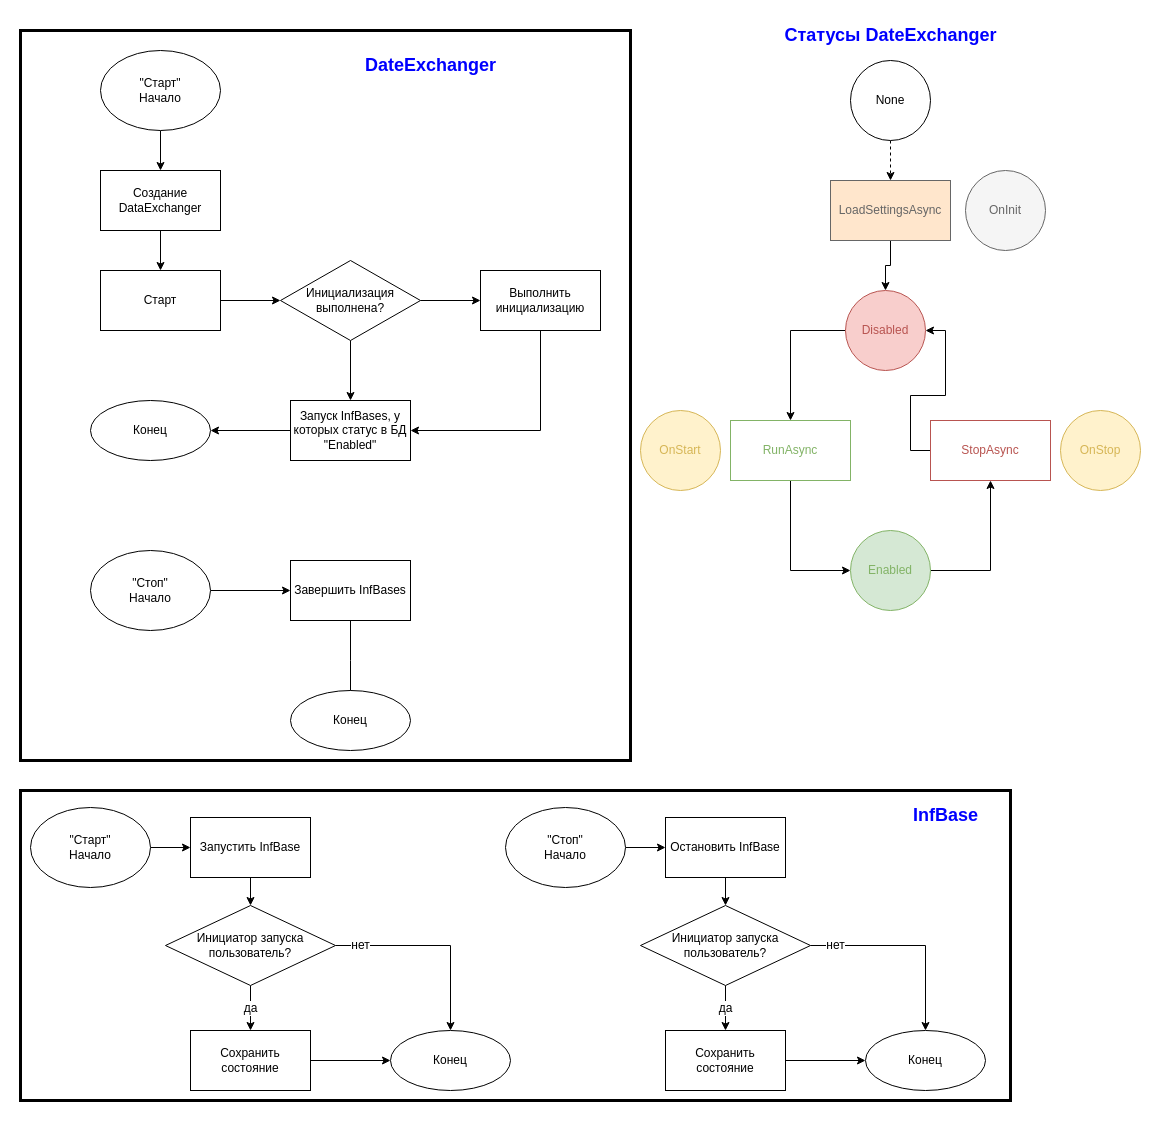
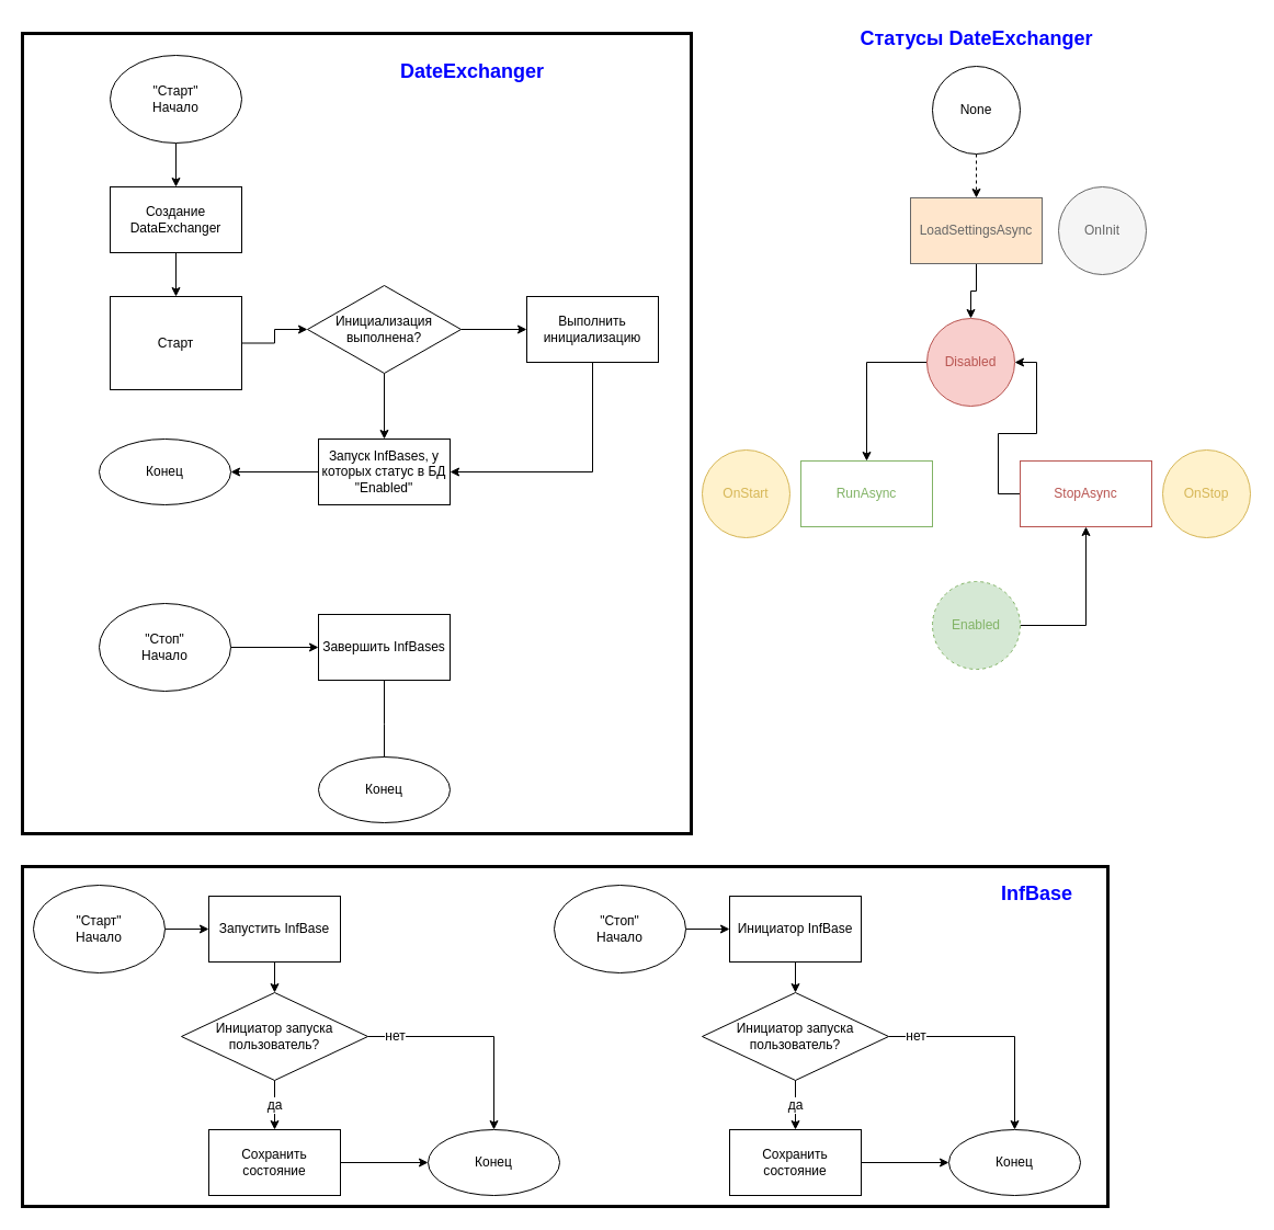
  <mxCell id="0" />
  <mxCell id="1" parent="0" />
  <mxCell id="2" value="" style="whiteSpace=wrap;html=1;rounded=0;shadow=0;glass=0;sketch=0;strokeColor=#000000;fontSize=18;fontColor=#0000FF;fillColor=none;strokeWidth=3;" vertex="1" parent="1"><mxGeometry x="20" y="30" width="610" height="730" as="geometry" /></mxCell>
  <mxCell id="3" value="" style="edgeStyle=orthogonalEdgeStyle;rounded=0;orthogonalLoop=1;jettySize=auto;html=1;" edge="1" parent="1" source="4" target="6"><mxGeometry relative="1" as="geometry" /></mxCell>
  <mxCell id="4" value="&quot;Старт&quot;&lt;br&gt;Начало" style="ellipse;whiteSpace=wrap;html=1;" vertex="1" parent="1"><mxGeometry x="100" y="50" width="120" height="80" as="geometry" /></mxCell>
  <mxCell id="5" value="" style="edgeStyle=orthogonalEdgeStyle;rounded=0;orthogonalLoop=1;jettySize=auto;html=1;" edge="1" parent="1" source="6" target="8"><mxGeometry relative="1" as="geometry" /></mxCell>
  <mxCell id="6" value="Создание DataExchanger" style="whiteSpace=wrap;html=1;" vertex="1" parent="1"><mxGeometry x="100" y="170" width="120" height="60" as="geometry" /></mxCell>
  <mxCell id="7" value="" style="edgeStyle=orthogonalEdgeStyle;rounded=0;orthogonalLoop=1;jettySize=auto;html=1;" edge="1" parent="1" source="8" target="11"><mxGeometry relative="1" as="geometry" /></mxCell>
- <mxCell id="8" value="Старт" style="whiteSpace=wrap;html=1;" vertex="1" parent="1"><mxGeometry x="100" y="270" width="120" height="60" as="geometry" /></mxCell>
+ <mxCell id="8" value="Старт" style="whiteSpace=wrap;html=1;" vertex="1" parent="1"><mxGeometry x="100" y="270" width="120" height="85" as="geometry" /></mxCell>
  <mxCell id="9" value="" style="edgeStyle=orthogonalEdgeStyle;rounded=0;orthogonalLoop=1;jettySize=auto;html=1;fontSize=18;fontColor=#0000FF;" edge="1" parent="1" source="11" target="29"><mxGeometry relative="1" as="geometry" /></mxCell>
  <mxCell id="10" value="" style="edgeStyle=orthogonalEdgeStyle;rounded=0;orthogonalLoop=1;jettySize=auto;html=1;fontSize=18;fontColor=#0000FF;" edge="1" parent="1" source="11" target="31"><mxGeometry relative="1" as="geometry" /></mxCell>
  <mxCell id="11" value="Инициализация выполнена?" style="rhombus;whiteSpace=wrap;html=1;" vertex="1" parent="1"><mxGeometry x="280" y="260" width="140" height="80" as="geometry" /></mxCell>
  <mxCell id="12" value="" style="edgeStyle=orthogonalEdgeStyle;rounded=0;orthogonalLoop=1;jettySize=auto;html=1;dashed=1;" edge="1" parent="1" source="13" target="16"><mxGeometry relative="1" as="geometry" /></mxCell>
  <mxCell id="13" value="None" style="ellipse;whiteSpace=wrap;html=1;aspect=fixed;sketch=0;shadow=0;" vertex="1" parent="1"><mxGeometry x="850" y="60" width="80" height="80" as="geometry" /></mxCell>
  <mxCell id="14" value="Статусы DateExchanger" style="text;html=1;align=center;verticalAlign=middle;resizable=0;points=[];autosize=1;fontColor=#0000FF;fontStyle=1;fontSize=18;" vertex="1" parent="1"><mxGeometry x="770" width="240" height="30" as="geometry" y="20" /></mxCell>
  <mxCell id="15" value="" style="edgeStyle=orthogonalEdgeStyle;rounded=0;orthogonalLoop=1;jettySize=auto;html=1;" edge="1" parent="1" source="16" target="18"><mxGeometry relative="1" as="geometry" /></mxCell>
  <mxCell id="16" value="LoadSettingsAsync" style="whiteSpace=wrap;html=1;sketch=0;glass=0;rounded=0;fontColor=#666666;strokeColor=#666666;fillColor=#ffe6cc;" vertex="1" parent="1"><mxGeometry x="830" y="180" width="120" height="60" as="geometry" /></mxCell>
  <mxCell id="17" value="" style="edgeStyle=orthogonalEdgeStyle;rounded=0;orthogonalLoop=1;jettySize=auto;html=1;exitX=0;exitY=0.5;exitDx=0;exitDy=0;" edge="1" parent="1" source="18" target="21"><mxGeometry relative="1" as="geometry" /></mxCell>
  <mxCell id="18" value="Disabled" style="ellipse;whiteSpace=wrap;html=1;aspect=fixed;fillColor=#f8cecc;strokeColor=#b85450;fontColor=#B85450;" vertex="1" parent="1"><mxGeometry x="845" y="290" width="80" height="80" as="geometry" /></mxCell>
  <mxCell id="19" value="OnInit" style="ellipse;whiteSpace=wrap;html=1;aspect=fixed;fillColor=#f5f5f5;fontColor=#666666;strokeColor=#666666;" vertex="1" parent="1"><mxGeometry x="965" y="170" width="80" height="80" as="geometry" /></mxCell>
- <mxCell id="20" value="" style="edgeStyle=orthogonalEdgeStyle;rounded=0;orthogonalLoop=1;jettySize=auto;html=1;entryX=0;entryY=0.5;entryDx=0;entryDy=0;" edge="1" parent="1" source="21" target="24"><mxGeometry relative="1" as="geometry"><mxPoint x="790" y="560" as="targetPoint" /></mxGeometry></mxCell>
  <mxCell id="21" value="RunAsync" style="whiteSpace=wrap;html=1;fontColor=#82B366;strokeColor=#82B366;" vertex="1" parent="1"><mxGeometry x="730" y="420" width="120" height="60" as="geometry" /></mxCell>
  <mxCell id="22" value="OnStart" style="ellipse;whiteSpace=wrap;html=1;aspect=fixed;fillColor=#fff2cc;strokeColor=#d6b656;fontColor=#D6B656;" vertex="1" parent="1"><mxGeometry x="640" y="410" width="80" height="80" as="geometry" /></mxCell>
  <mxCell id="23" value="" style="edgeStyle=orthogonalEdgeStyle;rounded=0;orthogonalLoop=1;jettySize=auto;html=1;exitX=1;exitY=0.5;exitDx=0;exitDy=0;" edge="1" parent="1" source="24" target="26"><mxGeometry relative="1" as="geometry" /></mxCell>
- <mxCell id="24" value="Enabled" style="ellipse;whiteSpace=wrap;html=1;aspect=fixed;fillColor=#d5e8d4;strokeColor=#82b366;fontColor=#82B366;" vertex="1" parent="1"><mxGeometry x="850" y="530" width="80" height="80" as="geometry" /></mxCell>
+ <mxCell id="24" value="Enabled" style="ellipse;whiteSpace=wrap;html=1;aspect=fixed;fillColor=#d5e8d4;strokeColor=#82b366;fontColor=#82B366;dashed=1;" vertex="1" parent="1"><mxGeometry x="850" y="530" width="80" height="80" as="geometry" /></mxCell>
  <mxCell id="25" value="" style="edgeStyle=orthogonalEdgeStyle;rounded=0;orthogonalLoop=1;jettySize=auto;html=1;entryX=1;entryY=0.5;entryDx=0;entryDy=0;" edge="1" parent="1" source="26" target="18"><mxGeometry relative="1" as="geometry"><mxPoint x="990" y="340" as="targetPoint" /></mxGeometry></mxCell>
  <mxCell id="26" value="StopAsync" style="whiteSpace=wrap;html=1;strokeColor=#B85450;fontColor=#B85450;" vertex="1" parent="1"><mxGeometry x="930" y="420" width="120" height="60" as="geometry" /></mxCell>
  <mxCell id="27" value="OnStop" style="ellipse;whiteSpace=wrap;html=1;aspect=fixed;fillColor=#fff2cc;strokeColor=#d6b656;fontColor=#D6B656;" vertex="1" parent="1"><mxGeometry x="1060" y="410" width="80" height="80" as="geometry" /></mxCell>
  <mxCell id="28" value="" style="edgeStyle=orthogonalEdgeStyle;rounded=0;orthogonalLoop=1;jettySize=auto;html=1;fontSize=18;fontColor=#0000FF;entryX=1;entryY=0.5;entryDx=0;entryDy=0;exitX=0.5;exitY=1;exitDx=0;exitDy=0;" edge="1" parent="1" source="29" target="31"><mxGeometry relative="1" as="geometry"><mxPoint x="540" y="410" as="targetPoint" /></mxGeometry></mxCell>
  <mxCell id="29" value="Выполнить инициализацию" style="whiteSpace=wrap;html=1;" vertex="1" parent="1"><mxGeometry x="480" y="270" width="120" height="60" as="geometry" /></mxCell>
  <mxCell id="30" value="" style="edgeStyle=orthogonalEdgeStyle;rounded=0;orthogonalLoop=1;jettySize=auto;html=1;fontSize=18;fontColor=#0000FF;" edge="1" parent="1" source="31" target="32"><mxGeometry relative="1" as="geometry" /></mxCell>
  <mxCell id="31" value="Запуск InfBases, у которых статус в БД &quot;Enabled&quot;" style="whiteSpace=wrap;html=1;" vertex="1" parent="1"><mxGeometry x="290" y="400" width="120" height="60" as="geometry" /></mxCell>
  <mxCell id="32" value="Конец" style="ellipse;whiteSpace=wrap;html=1;" vertex="1" parent="1"><mxGeometry x="90" y="400" width="120" height="60" as="geometry" /></mxCell>
  <mxCell id="33" value="" style="edgeStyle=orthogonalEdgeStyle;rounded=0;orthogonalLoop=1;jettySize=auto;html=1;fontSize=18;fontColor=#0000FF;" edge="1" parent="1" source="34" target="36"><mxGeometry relative="1" as="geometry" /></mxCell>
  <mxCell id="34" value="&quot;Стоп&quot;&lt;br&gt;Начало" style="ellipse;whiteSpace=wrap;html=1;" vertex="1" parent="1"><mxGeometry x="90" y="550" width="120" height="80" as="geometry" /></mxCell>
  <mxCell id="35" value="" style="edgeStyle=orthogonalEdgeStyle;rounded=0;orthogonalLoop=1;jettySize=auto;html=1;fontSize=18;fontColor=#0000FF;" edge="1" parent="1" source="36"><mxGeometry relative="1" as="geometry"><mxPoint x="350" y="700" as="targetPoint" /></mxGeometry></mxCell>
  <mxCell id="36" value="Завершить InfBases" style="whiteSpace=wrap;html=1;" vertex="1" parent="1"><mxGeometry x="290" y="560" width="120" height="60" as="geometry" /></mxCell>
  <mxCell id="37" value="Конец" style="ellipse;whiteSpace=wrap;html=1;" vertex="1" parent="1"><mxGeometry x="290" y="690" width="120" height="60" as="geometry" /></mxCell>
  <mxCell id="38" value="DateExchanger" style="text;html=1;align=center;verticalAlign=middle;resizable=0;points=[];autosize=1;fontColor=#0000FF;fontStyle=1;fontSize=18;" vertex="1" parent="1"><mxGeometry x="355" y="50" width="150" height="30" as="geometry" /></mxCell>
  <mxCell id="39" value="" style="whiteSpace=wrap;html=1;rounded=0;shadow=0;glass=0;sketch=0;strokeColor=#000000;fontSize=18;fontColor=#0000FF;fillColor=none;strokeWidth=3;" vertex="1" parent="1"><mxGeometry x="20" y="790" width="990" height="310" as="geometry" /></mxCell>
  <mxCell id="40" value="InfBase" style="text;html=1;align=center;verticalAlign=middle;resizable=0;points=[];autosize=1;fontColor=#0000FF;fontStyle=1;fontSize=18;" vertex="1" parent="1"><mxGeometry x="900" y="800" width="90" height="30" as="geometry" /></mxCell>
  <mxCell id="41" value="" style="edgeStyle=orthogonalEdgeStyle;rounded=0;orthogonalLoop=1;jettySize=auto;html=1;fontSize=18;fontColor=#0000FF;" edge="1" parent="1" source="42" target="44"><mxGeometry relative="1" as="geometry" /></mxCell>
  <mxCell id="42" value="&quot;Старт&quot;&lt;br&gt;Начало" style="ellipse;whiteSpace=wrap;html=1;" vertex="1" parent="1"><mxGeometry x="30" y="807" width="120" height="80" as="geometry" /></mxCell>
  <mxCell id="43" value="" style="edgeStyle=orthogonalEdgeStyle;rounded=0;orthogonalLoop=1;jettySize=auto;html=1;fontSize=18;fontColor=#0000FF;" edge="1" parent="1" source="44" target="49"><mxGeometry relative="1" as="geometry" /></mxCell>
  <mxCell id="44" value="Запустить InfBase" style="whiteSpace=wrap;html=1;" vertex="1" parent="1"><mxGeometry x="190" y="817" width="120" height="60" as="geometry" /></mxCell>
  <mxCell id="45" value="" style="edgeStyle=orthogonalEdgeStyle;rounded=0;orthogonalLoop=1;jettySize=auto;html=1;fontFamily=Helvetica;fontSize=12;fontColor=#000000;" edge="1" parent="1" source="46" target="50"><mxGeometry relative="1" as="geometry" /></mxCell>
  <mxCell id="46" value="Сохранить состояние" style="whiteSpace=wrap;html=1;" vertex="1" parent="1"><mxGeometry x="190" y="1030" width="120" height="60" as="geometry" /></mxCell>
  <mxCell id="47" value="нет" style="edgeStyle=orthogonalEdgeStyle;rounded=0;orthogonalLoop=1;jettySize=auto;html=1;fontFamily=Helvetica;fontSize=12;fontColor=#000000;" edge="1" parent="1" source="49" target="50"><mxGeometry x="-0.75" relative="1" as="geometry"><mxPoint x="415" y="945" as="targetPoint" /><mxPoint as="offset" /></mxGeometry></mxCell>
  <mxCell id="48" value="да" style="edgeStyle=orthogonalEdgeStyle;rounded=0;orthogonalLoop=1;jettySize=auto;html=1;fontFamily=Helvetica;fontSize=12;fontColor=#000000;" edge="1" parent="1" source="49" target="46"><mxGeometry relative="1" as="geometry" /></mxCell>
  <mxCell id="49" value="Инициатор запуска пользователь?" style="rhombus;whiteSpace=wrap;html=1;" vertex="1" parent="1"><mxGeometry x="165" y="905" width="170" height="80" as="geometry" /></mxCell>
  <mxCell id="50" value="Конец" style="ellipse;whiteSpace=wrap;html=1;" vertex="1" parent="1"><mxGeometry x="390" y="1030" width="120" height="60" as="geometry" /></mxCell>
  <mxCell id="51" value="" style="edgeStyle=orthogonalEdgeStyle;rounded=0;orthogonalLoop=1;jettySize=auto;html=1;fontSize=18;fontColor=#0000FF;" edge="1" source="52" target="54" parent="1"><mxGeometry relative="1" as="geometry" /></mxCell>
  <mxCell id="52" value="&quot;Стоп&quot;&lt;br&gt;Начало" style="ellipse;whiteSpace=wrap;html=1;" vertex="1" parent="1"><mxGeometry x="505" y="807" width="120" height="80" as="geometry" /></mxCell>
  <mxCell id="53" value="" style="edgeStyle=orthogonalEdgeStyle;rounded=0;orthogonalLoop=1;jettySize=auto;html=1;fontSize=18;fontColor=#0000FF;" edge="1" source="54" target="59" parent="1"><mxGeometry relative="1" as="geometry" /></mxCell>
- <mxCell id="54" value="Остановить InfBase" style="whiteSpace=wrap;html=1;" vertex="1" parent="1"><mxGeometry x="665" y="817" width="120" height="60" as="geometry" /></mxCell>
+ <mxCell id="54" value="Инициатор InfBase" style="whiteSpace=wrap;html=1;" vertex="1" parent="1"><mxGeometry x="665" y="817" width="120" height="60" as="geometry" /></mxCell>
  <mxCell id="55" value="" style="edgeStyle=orthogonalEdgeStyle;rounded=0;orthogonalLoop=1;jettySize=auto;html=1;fontFamily=Helvetica;fontSize=12;fontColor=#000000;" edge="1" source="56" target="60" parent="1"><mxGeometry relative="1" as="geometry" /></mxCell>
  <mxCell id="56" value="Сохранить состояние" style="whiteSpace=wrap;html=1;" vertex="1" parent="1"><mxGeometry x="665" y="1030" width="120" height="60" as="geometry" /></mxCell>
  <mxCell id="57" value="нет" style="edgeStyle=orthogonalEdgeStyle;rounded=0;orthogonalLoop=1;jettySize=auto;html=1;fontFamily=Helvetica;fontSize=12;fontColor=#000000;" edge="1" source="59" target="60" parent="1"><mxGeometry x="-0.75" relative="1" as="geometry"><mxPoint x="890" y="945" as="targetPoint" /><mxPoint as="offset" /></mxGeometry></mxCell>
  <mxCell id="58" value="да" style="edgeStyle=orthogonalEdgeStyle;rounded=0;orthogonalLoop=1;jettySize=auto;html=1;fontFamily=Helvetica;fontSize=12;fontColor=#000000;" edge="1" source="59" target="56" parent="1"><mxGeometry relative="1" as="geometry" /></mxCell>
  <mxCell id="59" value="Инициатор запуска пользователь?" style="rhombus;whiteSpace=wrap;html=1;" vertex="1" parent="1"><mxGeometry x="640" y="905" width="170" height="80" as="geometry" /></mxCell>
  <mxCell id="60" value="Конец" style="ellipse;whiteSpace=wrap;html=1;" vertex="1" parent="1"><mxGeometry x="865" y="1030" width="120" height="60" as="geometry" /></mxCell>
